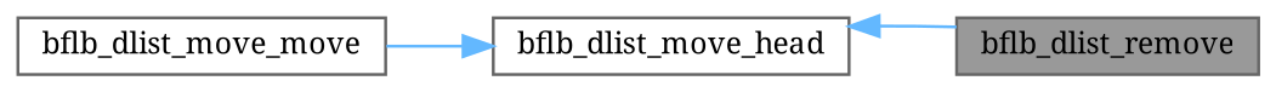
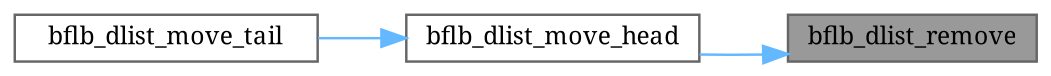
  digraph {
    fontname="Noto Serif"
    rankdir=RL
    node [color=grey40 fillcolor=white fontname="Noto Serif" fontsize=10 shape=box style=filled]
    edge [color=steelblue1 dir=back fontname="Noto Serif" fontsize=10 labelfontname=Helvetica labelfontsize=10 style=solid]
    n1 [color=gray40 fillcolor=grey60 fontcolor=black height=0.2 label=bflb_dlist_remove width=0.4]
    n2 [height=0.2 label=bflb_dlist_move_head width=0.4]
-   n3 [height=0.2 label=bflb_dlist_move_move width=0.4]
-   n2 -> n1
+   n3 [height=0.2 label=bflb_dlist_move_tail width=0.4]
+   n1 -> n2
    n2 -> n3
  }
